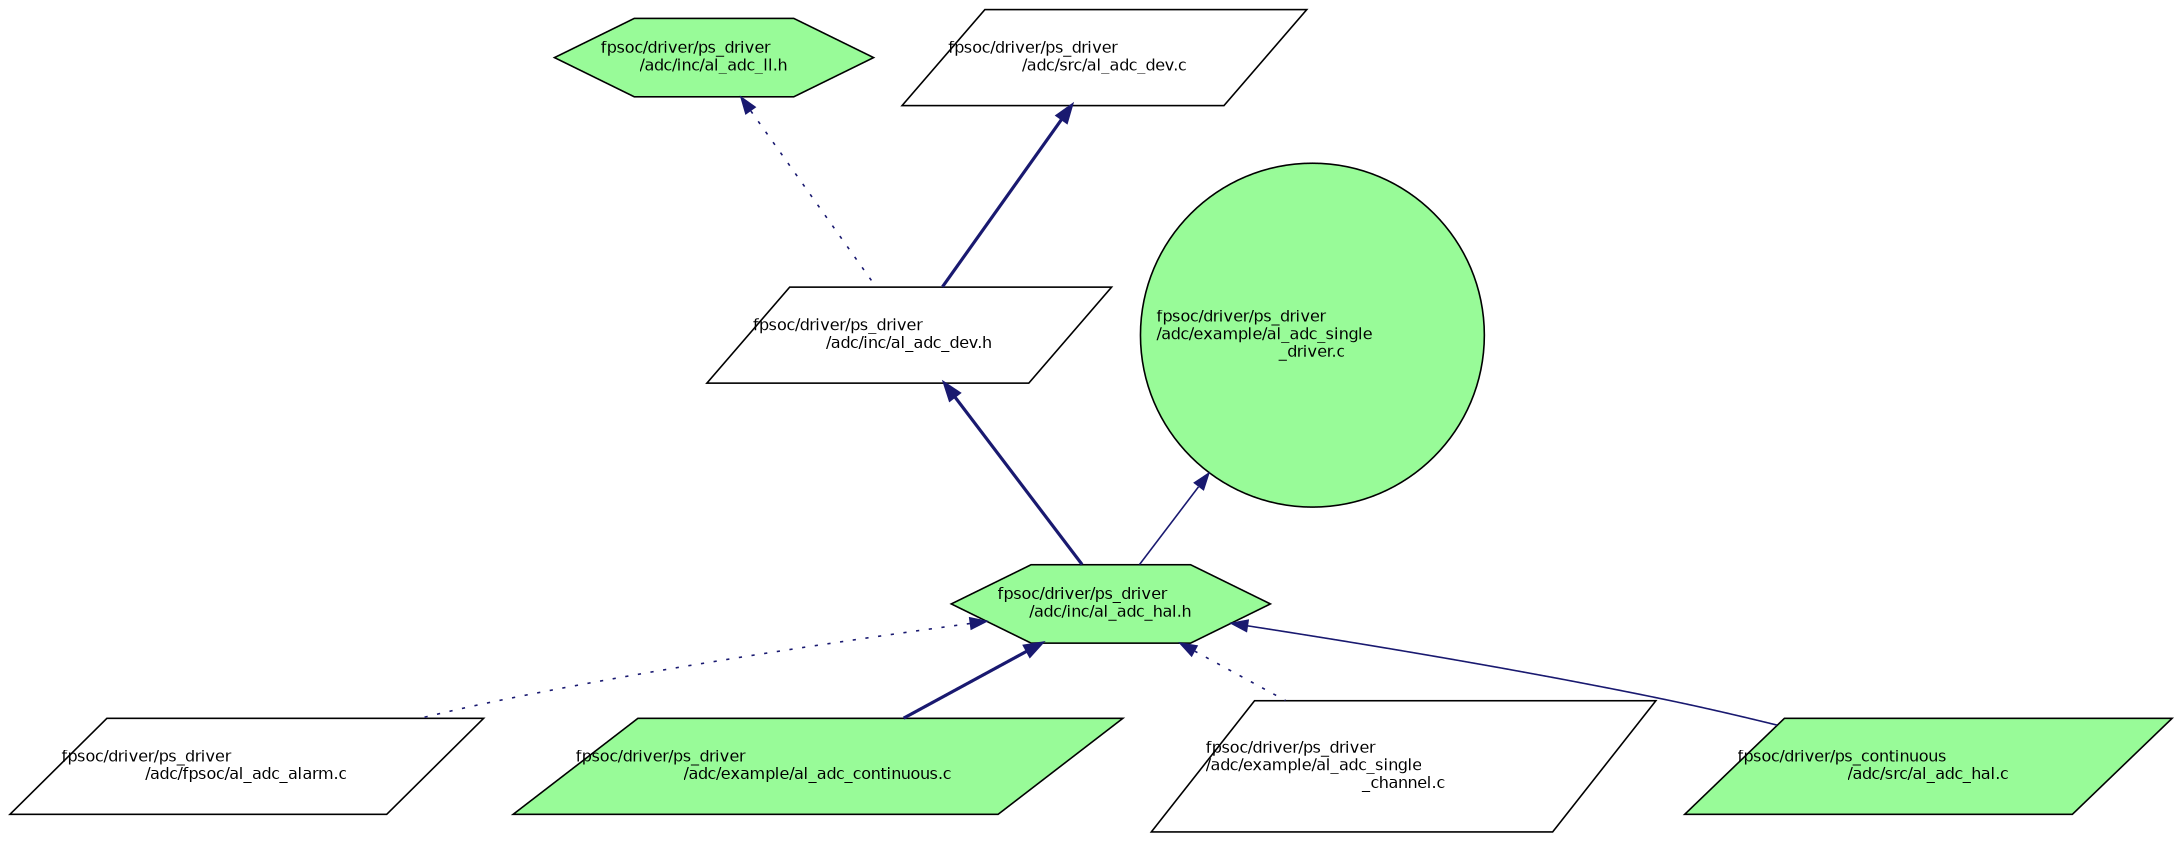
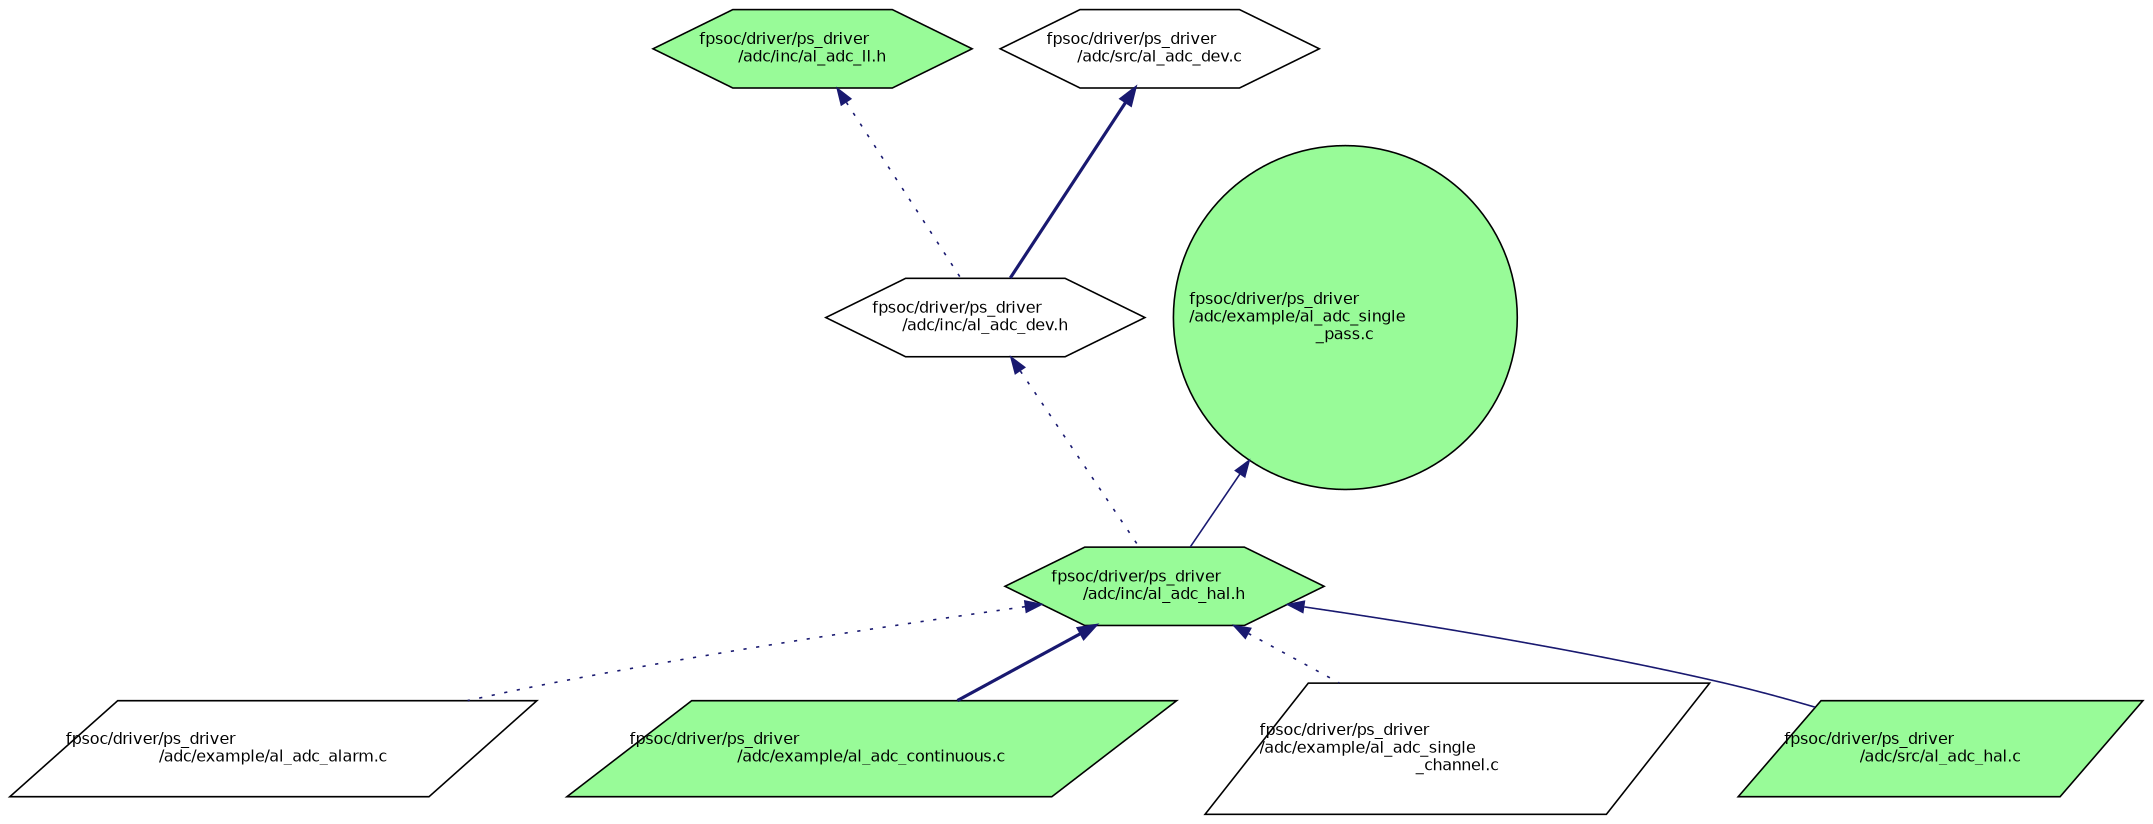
  digraph {
    node [color=black fillcolor=palegreen fontname=Helvetica fontsize=10 shape=parallelogram style=filled]
    edge [color=midnightblue dir=back fontname=Helvetica fontsize=10 labelfontname=Helvetica labelfontsize=10 style=dotted]
    n1 [fontcolor=black height=0.2 label="fpsoc/driver/ps_driver\l/adc/inc/al_adc_ll.h" shape=hexagon width=0.4]
-   n2 [fillcolor=white height=0.2 label="fpsoc/driver/ps_driver\l/adc/inc/al_adc_dev.h" width=0.4]
+   n2 [fillcolor=white height=0.2 label="fpsoc/driver/ps_driver\l/adc/inc/al_adc_dev.h" shape=hexagon width=0.4]
    n3 [height=0.2 label="fpsoc/driver/ps_driver\l/adc/inc/al_adc_hal.h" shape=hexagon width=0.4]
-   n4 [fillcolor=white height=0.2 label="fpsoc/driver/ps_driver\l/adc/fpsoc/al_adc_alarm.c" width=0.4]
+   n4 [fillcolor=white height=0.2 label="fpsoc/driver/ps_driver\l/adc/example/al_adc_alarm.c" width=0.4]
    n5 [height=0.2 label="fpsoc/driver/ps_driver\l/adc/example/al_adc_continuous.c" width=0.4]
    n6 [fillcolor=white height=0.2 label="fpsoc/driver/ps_driver\l/adc/example/al_adc_single\l_channel.c" width=0.4]
-   n7 [height=0.2 label="fpsoc/driver/ps_continuous\l/adc/src/al_adc_hal.c" width=0.4]
-   n8 [fillcolor=white height=0.2 label="fpsoc/driver/ps_driver\l/adc/src/al_adc_dev.c" width=0.4]
-   n9 [height=0.2 label="fpsoc/driver/ps_driver\l/adc/example/al_adc_single\l_driver.c" shape=circle width=0.4]
+   n7 [height=0.2 label="fpsoc/driver/ps_driver\l/adc/src/al_adc_hal.c" width=0.4]
+   n8 [fillcolor=white height=0.2 label="fpsoc/driver/ps_driver\l/adc/src/al_adc_dev.c" shape=hexagon width=0.4]
+   n9 [height=0.2 label="fpsoc/driver/ps_driver\l/adc/example/al_adc_single\l_pass.c" shape=circle width=0.4]
    n1 -> n2
-   n2 -> n3 [style=bold]
+   n2 -> n3
    n3 -> n4
    n3 -> n5 [style=bold]
    n3 -> n6
    n3 -> n7 [style=solid]
    n8 -> n2 [style=bold]
    n9 -> n3 [style=solid]
  }
